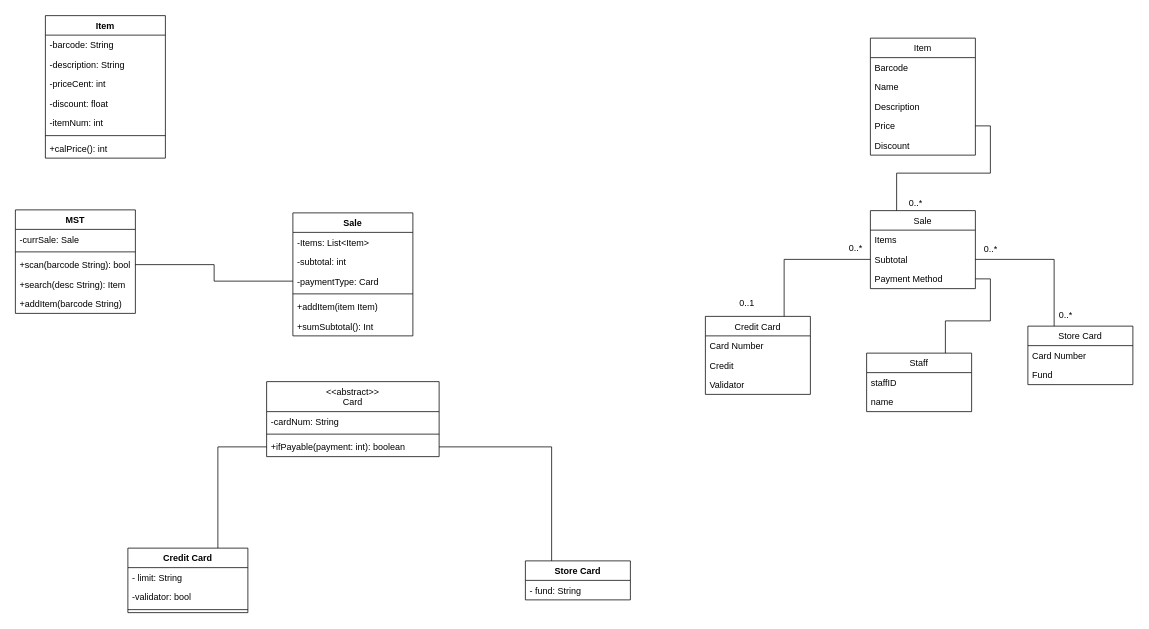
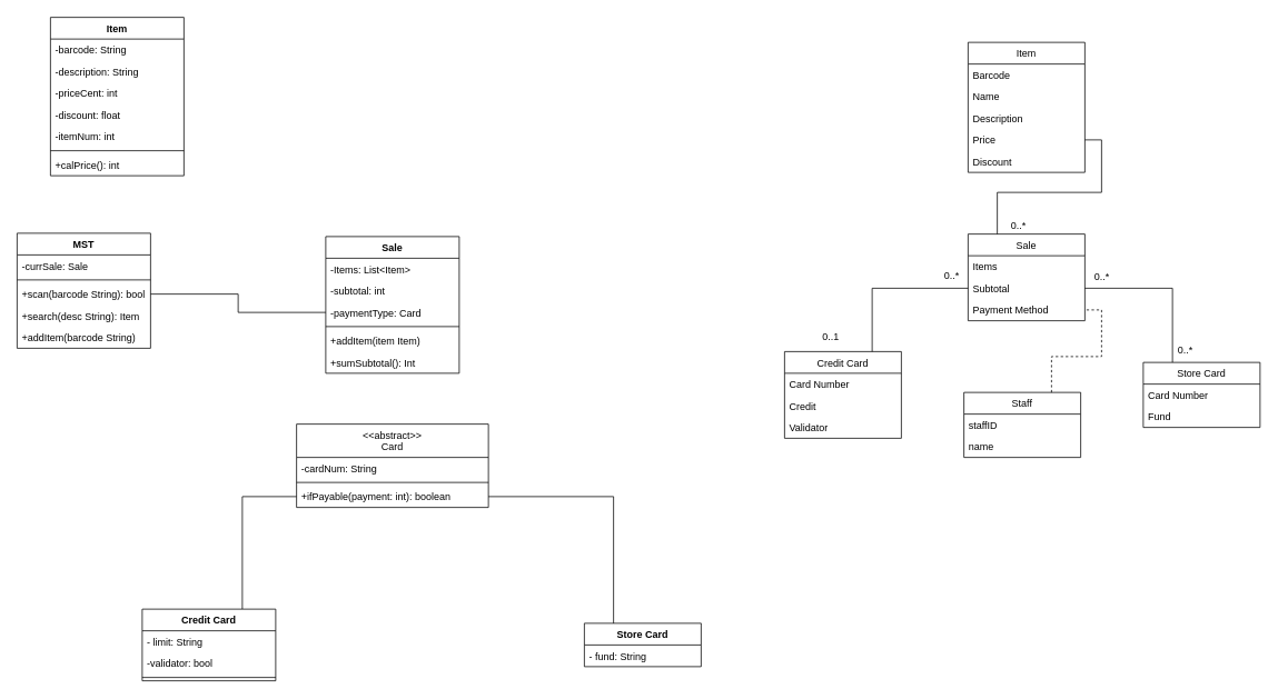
  <mxCell id="0" style=";html=1;" />
  <mxCell id="1" style=";html=1;" parent="0" />
  <mxCell id="2" style="edgeStyle=orthogonalEdgeStyle;rounded=0;orthogonalLoop=1;jettySize=auto;html=1;exitX=0.25;exitY=0;exitDx=0;exitDy=0;entryX=1;entryY=0.5;entryDx=0;entryDy=0;endArrow=none;endFill=0;startArrow=none;startFill=0;" edge="1" parent="1" source="10" target="25"><mxGeometry relative="1" as="geometry" /></mxCell>
  <mxCell id="3" style="edgeStyle=orthogonalEdgeStyle;rounded=0;orthogonalLoop=1;jettySize=auto;html=1;exitX=0.25;exitY=0;exitDx=0;exitDy=0;entryX=1;entryY=0.5;entryDx=0;entryDy=0;endArrow=none;endFill=0;" edge="1" parent="1" source="14" target="12"><mxGeometry relative="1" as="geometry" /></mxCell>
  <mxCell id="4" style="edgeStyle=orthogonalEdgeStyle;rounded=0;orthogonalLoop=1;jettySize=auto;html=1;exitX=0.75;exitY=0;exitDx=0;exitDy=0;entryX=0;entryY=0.5;entryDx=0;entryDy=0;endArrow=none;endFill=0;" edge="1" parent="1" source="17" target="12"><mxGeometry relative="1" as="geometry" /></mxCell>
  <mxCell id="5" value="0..*" style="text;html=1;align=center;verticalAlign=middle;resizable=0;points=[];autosize=1;" vertex="1" parent="1"><mxGeometry x="1305" y="322" width="30" height="20" as="geometry" /></mxCell>
  <mxCell id="6" value="0..*" style="text;html=1;align=center;verticalAlign=middle;resizable=0;points=[];autosize=1;" vertex="1" parent="1"><mxGeometry x="1405" y="410" width="30" height="20" as="geometry" /></mxCell>
  <mxCell id="7" value="0..1" style="text;html=1;align=center;verticalAlign=middle;resizable=0;points=[];autosize=1;" vertex="1" parent="1"><mxGeometry x="975" y="394" width="40" height="20" as="geometry" /></mxCell>
  <mxCell id="8" value="0..*" style="text;html=1;align=center;verticalAlign=middle;resizable=0;points=[];autosize=1;" vertex="1" parent="1"><mxGeometry x="1125" y="320" width="30" height="20" as="geometry" /></mxCell>
  <mxCell id="9" value="0..*" style="text;html=1;align=center;verticalAlign=middle;resizable=0;points=[];autosize=1;" vertex="1" parent="1"><mxGeometry x="1205" y="260" width="30" height="20" as="geometry" /></mxCell>
  <mxCell id="10" value="Sale" style="swimlane;fontStyle=0;childLayout=stackLayout;horizontal=1;startSize=26;fillColor=none;horizontalStack=0;resizeParent=1;resizeParentMax=0;resizeLast=0;collapsible=1;marginBottom=0;" vertex="1" parent="1"><mxGeometry x="1160" y="280" width="140" height="104" as="geometry" /></mxCell>
  <mxCell id="11" value="Items" style="text;strokeColor=none;fillColor=none;align=left;verticalAlign=top;spacingLeft=4;spacingRight=4;overflow=hidden;rotatable=0;points=[[0,0.5],[1,0.5]];portConstraint=eastwest;" vertex="1" parent="10"><mxGeometry y="26" width="140" height="26" as="geometry" /></mxCell>
  <mxCell id="12" value="Subtotal" style="text;strokeColor=none;fillColor=none;align=left;verticalAlign=top;spacingLeft=4;spacingRight=4;overflow=hidden;rotatable=0;points=[[0,0.5],[1,0.5]];portConstraint=eastwest;" vertex="1" parent="10"><mxGeometry y="52" width="140" height="26" as="geometry" /></mxCell>
  <mxCell id="13" value="Payment Method" style="text;strokeColor=none;fillColor=none;align=left;verticalAlign=top;spacingLeft=4;spacingRight=4;overflow=hidden;rotatable=0;points=[[0,0.5],[1,0.5]];portConstraint=eastwest;" vertex="1" parent="10"><mxGeometry y="78" width="140" height="26" as="geometry" /></mxCell>
  <mxCell id="14" value="Store Card" style="swimlane;fontStyle=0;childLayout=stackLayout;horizontal=1;startSize=26;fillColor=none;horizontalStack=0;resizeParent=1;resizeParentMax=0;resizeLast=0;collapsible=1;marginBottom=0;" vertex="1" parent="1"><mxGeometry x="1370" y="434" width="140" height="78" as="geometry" /></mxCell>
  <mxCell id="15" value="Card Number" style="text;strokeColor=none;fillColor=none;align=left;verticalAlign=top;spacingLeft=4;spacingRight=4;overflow=hidden;rotatable=0;points=[[0,0.5],[1,0.5]];portConstraint=eastwest;" vertex="1" parent="14"><mxGeometry y="26" width="140" height="26" as="geometry" /></mxCell>
  <mxCell id="16" value="Fund" style="text;strokeColor=none;fillColor=none;align=left;verticalAlign=top;spacingLeft=4;spacingRight=4;overflow=hidden;rotatable=0;points=[[0,0.5],[1,0.5]];portConstraint=eastwest;" vertex="1" parent="14"><mxGeometry y="52" width="140" height="26" as="geometry" /></mxCell>
  <mxCell id="17" value="Credit Card" style="swimlane;fontStyle=0;childLayout=stackLayout;horizontal=1;startSize=26;fillColor=none;horizontalStack=0;resizeParent=1;resizeParentMax=0;resizeLast=0;collapsible=1;marginBottom=0;" vertex="1" parent="1"><mxGeometry x="940" y="421" width="140" height="104" as="geometry" /></mxCell>
  <mxCell id="18" value="Card Number" style="text;strokeColor=none;fillColor=none;align=left;verticalAlign=top;spacingLeft=4;spacingRight=4;overflow=hidden;rotatable=0;points=[[0,0.5],[1,0.5]];portConstraint=eastwest;" vertex="1" parent="17"><mxGeometry y="26" width="140" height="26" as="geometry" /></mxCell>
  <mxCell id="19" value="Credit" style="text;strokeColor=none;fillColor=none;align=left;verticalAlign=top;spacingLeft=4;spacingRight=4;overflow=hidden;rotatable=0;points=[[0,0.5],[1,0.5]];portConstraint=eastwest;" vertex="1" parent="17"><mxGeometry y="52" width="140" height="26" as="geometry" /></mxCell>
  <mxCell id="20" value="Validator" style="text;strokeColor=none;fillColor=none;align=left;verticalAlign=top;spacingLeft=4;spacingRight=4;overflow=hidden;rotatable=0;points=[[0,0.5],[1,0.5]];portConstraint=eastwest;" vertex="1" parent="17"><mxGeometry y="78" width="140" height="26" as="geometry" /></mxCell>
  <mxCell id="21" value="Item" style="swimlane;fontStyle=0;childLayout=stackLayout;horizontal=1;startSize=26;fillColor=none;horizontalStack=0;resizeParent=1;resizeParentMax=0;resizeLast=0;collapsible=1;marginBottom=0;" vertex="1" parent="1"><mxGeometry x="1160" y="50" width="140" height="156" as="geometry" /></mxCell>
  <mxCell id="22" value="Barcode" style="text;strokeColor=none;fillColor=none;align=left;verticalAlign=top;spacingLeft=4;spacingRight=4;overflow=hidden;rotatable=0;points=[[0,0.5],[1,0.5]];portConstraint=eastwest;" vertex="1" parent="21"><mxGeometry y="26" width="140" height="26" as="geometry" /></mxCell>
  <mxCell id="23" value="Name" style="text;strokeColor=none;fillColor=none;align=left;verticalAlign=top;spacingLeft=4;spacingRight=4;overflow=hidden;rotatable=0;points=[[0,0.5],[1,0.5]];portConstraint=eastwest;" vertex="1" parent="21"><mxGeometry y="52" width="140" height="26" as="geometry" /></mxCell>
  <mxCell id="24" value="Description" style="text;strokeColor=none;fillColor=none;align=left;verticalAlign=top;spacingLeft=4;spacingRight=4;overflow=hidden;rotatable=0;points=[[0,0.5],[1,0.5]];portConstraint=eastwest;" vertex="1" parent="21"><mxGeometry y="78" width="140" height="26" as="geometry" /></mxCell>
  <mxCell id="25" value="Price" style="text;strokeColor=none;fillColor=none;align=left;verticalAlign=top;spacingLeft=4;spacingRight=4;overflow=hidden;rotatable=0;points=[[0,0.5],[1,0.5]];portConstraint=eastwest;" vertex="1" parent="21"><mxGeometry y="104" width="140" height="26" as="geometry" /></mxCell>
  <mxCell id="26" value="Discount" style="text;strokeColor=none;fillColor=none;align=left;verticalAlign=top;spacingLeft=4;spacingRight=4;overflow=hidden;rotatable=0;points=[[0,0.5],[1,0.5]];portConstraint=eastwest;" vertex="1" parent="21"><mxGeometry y="130" width="140" height="26" as="geometry" /></mxCell>
- <mxCell id="27" style="edgeStyle=orthogonalEdgeStyle;rounded=0;orthogonalLoop=1;jettySize=auto;html=1;exitX=0.75;exitY=0;exitDx=0;exitDy=0;entryX=1;entryY=0.5;entryDx=0;entryDy=0;startArrow=none;startFill=0;endArrow=none;endFill=0;" edge="1" parent="1" source="28" target="13"><mxGeometry relative="1" as="geometry" /></mxCell>
+ <mxCell id="27" style="edgeStyle=orthogonalEdgeStyle;rounded=0;orthogonalLoop=1;jettySize=auto;html=1;exitX=0.75;exitY=0;exitDx=0;exitDy=0;entryX=1;entryY=0.5;entryDx=0;entryDy=0;startArrow=none;startFill=0;endArrow=none;endFill=0;dashed=1;" edge="1" parent="1" source="28" target="13"><mxGeometry relative="1" as="geometry" /></mxCell>
  <mxCell id="28" value="Staff" style="swimlane;fontStyle=0;childLayout=stackLayout;horizontal=1;startSize=26;fillColor=none;horizontalStack=0;resizeParent=1;resizeParentMax=0;resizeLast=0;collapsible=1;marginBottom=0;" vertex="1" parent="1"><mxGeometry x="1155" y="470" width="140" height="78" as="geometry" /></mxCell>
  <mxCell id="29" value="staffID" style="text;strokeColor=none;fillColor=none;align=left;verticalAlign=top;spacingLeft=4;spacingRight=4;overflow=hidden;rotatable=0;points=[[0,0.5],[1,0.5]];portConstraint=eastwest;" vertex="1" parent="28"><mxGeometry y="26" width="140" height="26" as="geometry" /></mxCell>
  <mxCell id="30" value="name" style="text;strokeColor=none;fillColor=none;align=left;verticalAlign=top;spacingLeft=4;spacingRight=4;overflow=hidden;rotatable=0;points=[[0,0.5],[1,0.5]];portConstraint=eastwest;" vertex="1" parent="28"><mxGeometry y="52" width="140" height="26" as="geometry" /></mxCell>
  <mxCell id="31" value="Item" style="swimlane;fontStyle=1;align=center;verticalAlign=top;childLayout=stackLayout;horizontal=1;startSize=26;horizontalStack=0;resizeParent=1;resizeParentMax=0;resizeLast=0;collapsible=1;marginBottom=0;" vertex="1" parent="1"><mxGeometry x="60" y="20" width="160" height="190" as="geometry" /></mxCell>
  <mxCell id="32" value="-barcode: String" style="text;strokeColor=none;fillColor=none;align=left;verticalAlign=top;spacingLeft=4;spacingRight=4;overflow=hidden;rotatable=0;points=[[0,0.5],[1,0.5]];portConstraint=eastwest;" vertex="1" parent="31"><mxGeometry y="26" width="160" height="26" as="geometry" /></mxCell>
  <mxCell id="33" value="-description: String" style="text;strokeColor=none;fillColor=none;align=left;verticalAlign=top;spacingLeft=4;spacingRight=4;overflow=hidden;rotatable=0;points=[[0,0.5],[1,0.5]];portConstraint=eastwest;" vertex="1" parent="31"><mxGeometry y="52" width="160" height="26" as="geometry" /></mxCell>
  <mxCell id="34" value="-priceCent: int" style="text;strokeColor=none;fillColor=none;align=left;verticalAlign=top;spacingLeft=4;spacingRight=4;overflow=hidden;rotatable=0;points=[[0,0.5],[1,0.5]];portConstraint=eastwest;" vertex="1" parent="31"><mxGeometry y="78" width="160" height="26" as="geometry" /></mxCell>
  <mxCell id="35" value="-discount: float" style="text;strokeColor=none;fillColor=none;align=left;verticalAlign=top;spacingLeft=4;spacingRight=4;overflow=hidden;rotatable=0;points=[[0,0.5],[1,0.5]];portConstraint=eastwest;" vertex="1" parent="31"><mxGeometry y="104" width="160" height="26" as="geometry" /></mxCell>
  <mxCell id="36" value="-itemNum: int" style="text;strokeColor=none;fillColor=none;align=left;verticalAlign=top;spacingLeft=4;spacingRight=4;overflow=hidden;rotatable=0;points=[[0,0.5],[1,0.5]];portConstraint=eastwest;" vertex="1" parent="31"><mxGeometry y="130" width="160" height="26" as="geometry" /></mxCell>
  <mxCell id="37" value="" style="line;strokeWidth=1;fillColor=none;align=left;verticalAlign=middle;spacingTop=-1;spacingLeft=3;spacingRight=3;rotatable=0;labelPosition=right;points=[];portConstraint=eastwest;" vertex="1" parent="31"><mxGeometry y="156" width="160" height="8" as="geometry" /></mxCell>
  <mxCell id="38" value="+calPrice(): int" style="text;strokeColor=none;fillColor=none;align=left;verticalAlign=top;spacingLeft=4;spacingRight=4;overflow=hidden;rotatable=0;points=[[0,0.5],[1,0.5]];portConstraint=eastwest;" vertex="1" parent="31"><mxGeometry y="164" width="160" height="26" as="geometry" /></mxCell>
  <mxCell id="39" value="MST" style="swimlane;fontStyle=1;align=center;verticalAlign=top;childLayout=stackLayout;horizontal=1;startSize=26;horizontalStack=0;resizeParent=1;resizeParentMax=0;resizeLast=0;collapsible=1;marginBottom=0;" vertex="1" parent="1"><mxGeometry x="20" y="279" width="160" height="138" as="geometry" /></mxCell>
  <mxCell id="40" value="-currSale: Sale" style="text;strokeColor=none;fillColor=none;align=left;verticalAlign=top;spacingLeft=4;spacingRight=4;overflow=hidden;rotatable=0;points=[[0,0.5],[1,0.5]];portConstraint=eastwest;" vertex="1" parent="39"><mxGeometry y="26" width="160" height="26" as="geometry" /></mxCell>
  <mxCell id="41" value="" style="line;strokeWidth=1;fillColor=none;align=left;verticalAlign=middle;spacingTop=-1;spacingLeft=3;spacingRight=3;rotatable=0;labelPosition=right;points=[];portConstraint=eastwest;" vertex="1" parent="39"><mxGeometry y="52" width="160" height="8" as="geometry" /></mxCell>
  <mxCell id="42" value="+scan(barcode String): bool " style="text;strokeColor=none;fillColor=none;align=left;verticalAlign=top;spacingLeft=4;spacingRight=4;overflow=hidden;rotatable=0;points=[[0,0.5],[1,0.5]];portConstraint=eastwest;" vertex="1" parent="39"><mxGeometry y="60" width="160" height="26" as="geometry" /></mxCell>
  <mxCell id="43" value="+search(desc String): Item" style="text;strokeColor=none;fillColor=none;align=left;verticalAlign=top;spacingLeft=4;spacingRight=4;overflow=hidden;rotatable=0;points=[[0,0.5],[1,0.5]];portConstraint=eastwest;" vertex="1" parent="39"><mxGeometry y="86" width="160" height="26" as="geometry" /></mxCell>
  <mxCell id="44" value="+addItem(barcode String)" style="text;strokeColor=none;fillColor=none;align=left;verticalAlign=top;spacingLeft=4;spacingRight=4;overflow=hidden;rotatable=0;points=[[0,0.5],[1,0.5]];portConstraint=eastwest;" vertex="1" parent="39"><mxGeometry y="112" width="160" height="26" as="geometry" /></mxCell>
  <mxCell id="45" value="Sale" style="swimlane;fontStyle=1;align=center;verticalAlign=top;childLayout=stackLayout;horizontal=1;startSize=26;horizontalStack=0;resizeParent=1;resizeParentMax=0;resizeLast=0;collapsible=1;marginBottom=0;" vertex="1" parent="1"><mxGeometry x="390" y="283" width="160" height="164" as="geometry" /></mxCell>
  <mxCell id="46" value="-Items: List&lt;Item&gt;" style="text;strokeColor=none;fillColor=none;align=left;verticalAlign=top;spacingLeft=4;spacingRight=4;overflow=hidden;rotatable=0;points=[[0,0.5],[1,0.5]];portConstraint=eastwest;" vertex="1" parent="45"><mxGeometry y="26" width="160" height="26" as="geometry" /></mxCell>
  <mxCell id="47" value="-subtotal: int" style="text;strokeColor=none;fillColor=none;align=left;verticalAlign=top;spacingLeft=4;spacingRight=4;overflow=hidden;rotatable=0;points=[[0,0.5],[1,0.5]];portConstraint=eastwest;" vertex="1" parent="45"><mxGeometry y="52" width="160" height="26" as="geometry" /></mxCell>
  <mxCell id="48" value="-paymentType: Card" style="text;strokeColor=none;fillColor=none;align=left;verticalAlign=top;spacingLeft=4;spacingRight=4;overflow=hidden;rotatable=0;points=[[0,0.5],[1,0.5]];portConstraint=eastwest;" vertex="1" parent="45"><mxGeometry y="78" width="160" height="26" as="geometry" /></mxCell>
  <mxCell id="49" value="" style="line;strokeWidth=1;fillColor=none;align=left;verticalAlign=middle;spacingTop=-1;spacingLeft=3;spacingRight=3;rotatable=0;labelPosition=right;points=[];portConstraint=eastwest;" vertex="1" parent="45"><mxGeometry y="104" width="160" height="8" as="geometry" /></mxCell>
  <mxCell id="50" value="+addItem(item Item)" style="text;strokeColor=none;fillColor=none;align=left;verticalAlign=top;spacingLeft=4;spacingRight=4;overflow=hidden;rotatable=0;points=[[0,0.5],[1,0.5]];portConstraint=eastwest;" vertex="1" parent="45"><mxGeometry y="112" width="160" height="26" as="geometry" /></mxCell>
  <mxCell id="51" value="+sumSubtotal(): Int" style="text;strokeColor=none;fillColor=none;align=left;verticalAlign=top;spacingLeft=4;spacingRight=4;overflow=hidden;rotatable=0;points=[[0,0.5],[1,0.5]];portConstraint=eastwest;" vertex="1" parent="45"><mxGeometry y="138" width="160" height="26" as="geometry" /></mxCell>
  <mxCell id="52" value="&lt;&lt;abstract&gt;&gt;&#10;Card" style="swimlane;fontStyle=0;align=center;verticalAlign=top;childLayout=stackLayout;horizontal=1;startSize=40;horizontalStack=0;resizeParent=1;resizeParentMax=0;resizeLast=0;collapsible=1;marginBottom=0;" vertex="1" parent="1"><mxGeometry x="355" y="508" width="230" height="100" as="geometry" /></mxCell>
  <mxCell id="53" value="-cardNum: String" style="text;strokeColor=none;fillColor=none;align=left;verticalAlign=top;spacingLeft=4;spacingRight=4;overflow=hidden;rotatable=0;points=[[0,0.5],[1,0.5]];portConstraint=eastwest;" vertex="1" parent="52"><mxGeometry y="40" width="230" height="26" as="geometry" /></mxCell>
  <mxCell id="54" value="" style="line;strokeWidth=1;fillColor=none;align=left;verticalAlign=middle;spacingTop=-1;spacingLeft=3;spacingRight=3;rotatable=0;labelPosition=right;points=[];portConstraint=eastwest;" vertex="1" parent="52"><mxGeometry y="66" width="230" height="8" as="geometry" /></mxCell>
  <mxCell id="55" value="+ifPayable(payment: int): boolean" style="text;strokeColor=none;fillColor=none;align=left;verticalAlign=top;spacingLeft=4;spacingRight=4;overflow=hidden;rotatable=0;points=[[0,0.5],[1,0.5]];portConstraint=eastwest;" vertex="1" parent="52"><mxGeometry y="74" width="230" height="26" as="geometry" /></mxCell>
  <mxCell id="56" style="edgeStyle=orthogonalEdgeStyle;rounded=0;orthogonalLoop=1;jettySize=auto;html=1;exitX=1;exitY=0.5;exitDx=0;exitDy=0;startArrow=none;startFill=0;endArrow=none;endFill=0;" edge="1" parent="1" source="42" target="48"><mxGeometry relative="1" as="geometry" /></mxCell>
  <mxCell id="57" style="edgeStyle=orthogonalEdgeStyle;rounded=0;orthogonalLoop=1;jettySize=auto;html=1;exitX=0.75;exitY=0;exitDx=0;exitDy=0;entryX=0;entryY=0.5;entryDx=0;entryDy=0;startArrow=none;startFill=0;endArrow=none;endFill=0;" edge="1" parent="1" source="58" target="55"><mxGeometry relative="1" as="geometry" /></mxCell>
  <mxCell id="58" value="Credit Card" style="swimlane;fontStyle=1;align=center;verticalAlign=top;childLayout=stackLayout;horizontal=1;startSize=26;horizontalStack=0;resizeParent=1;resizeParentMax=0;resizeLast=0;collapsible=1;marginBottom=0;" vertex="1" parent="1"><mxGeometry x="170" y="730" width="160" height="86" as="geometry" /></mxCell>
  <mxCell id="59" value="- limit: String" style="text;strokeColor=none;fillColor=none;align=left;verticalAlign=top;spacingLeft=4;spacingRight=4;overflow=hidden;rotatable=0;points=[[0,0.5],[1,0.5]];portConstraint=eastwest;" vertex="1" parent="58"><mxGeometry y="26" width="160" height="26" as="geometry" /></mxCell>
  <mxCell id="60" value="-validator: bool" style="text;strokeColor=none;fillColor=none;align=left;verticalAlign=top;spacingLeft=4;spacingRight=4;overflow=hidden;rotatable=0;points=[[0,0.5],[1,0.5]];portConstraint=eastwest;" vertex="1" parent="58"><mxGeometry y="52" width="160" height="26" as="geometry" /></mxCell>
  <mxCell id="61" value="" style="line;strokeWidth=1;fillColor=none;align=left;verticalAlign=middle;spacingTop=-1;spacingLeft=3;spacingRight=3;rotatable=0;labelPosition=right;points=[];portConstraint=eastwest;" vertex="1" parent="58"><mxGeometry y="78" width="160" height="8" as="geometry" /></mxCell>
  <mxCell id="62" style="edgeStyle=orthogonalEdgeStyle;rounded=0;orthogonalLoop=1;jettySize=auto;html=1;exitX=0.25;exitY=0;exitDx=0;exitDy=0;entryX=1;entryY=0.5;entryDx=0;entryDy=0;startArrow=none;startFill=0;endArrow=none;endFill=0;" edge="1" parent="1" source="63" target="55"><mxGeometry relative="1" as="geometry" /></mxCell>
  <mxCell id="63" value="Store Card" style="swimlane;fontStyle=1;childLayout=stackLayout;horizontal=1;startSize=26;fillColor=none;horizontalStack=0;resizeParent=1;resizeParentMax=0;resizeLast=0;collapsible=1;marginBottom=0;" vertex="1" parent="1"><mxGeometry x="700" y="747" width="140" height="52" as="geometry" /></mxCell>
  <mxCell id="64" value="- fund: String" style="text;strokeColor=none;fillColor=none;align=left;verticalAlign=top;spacingLeft=4;spacingRight=4;overflow=hidden;rotatable=0;points=[[0,0.5],[1,0.5]];portConstraint=eastwest;" vertex="1" parent="63"><mxGeometry y="26" width="140" height="26" as="geometry" /></mxCell>
